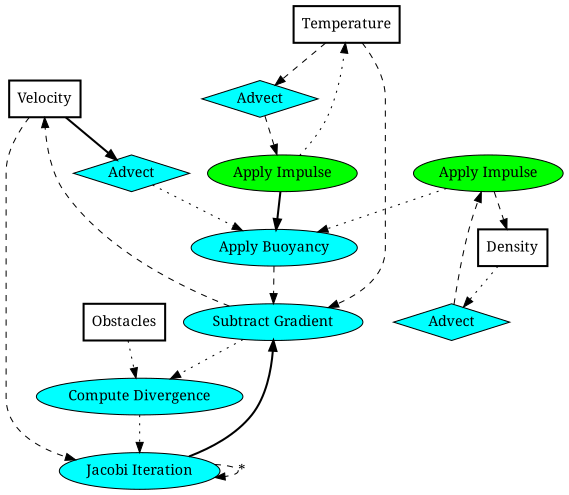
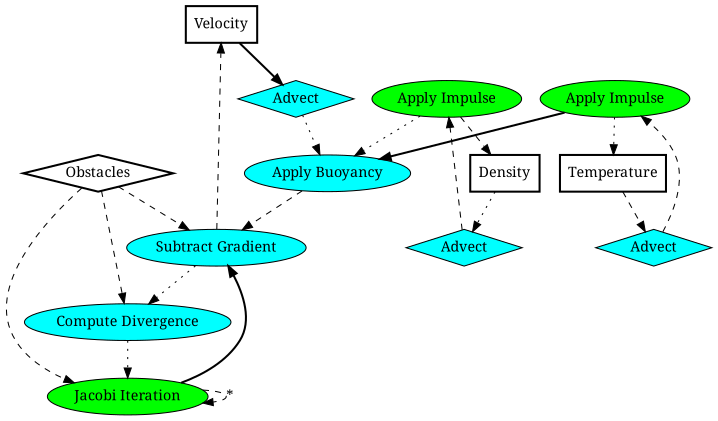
  digraph {
    fontname="Noto Serif"
    node [color=black fillcolor=cyan fontname="Noto Serif" shape=ellipse style=filled]
    edge [fontname="Noto Serif" style=dashed]
    Velocity [fillcolor=lightgray shape=box style=bold]
    n2 [label=Advect shape=diamond]
    n3 [label="Apply Buoyancy"]
-   Obstacles [fillcolor=lightgray shape=box style=bold]
+   Obstacles [fillcolor=lightgray shape=diamond style=bold]
    n5 [label="Compute Divergence"]
-   n6 [label="Jacobi Iteration"]
+   n6 [fillcolor=green label="Jacobi Iteration"]
    n7 [label="Subtract Gradient"]
    Density [fillcolor=lightgray shape=box style=bold]
    n9 [label=Advect shape=diamond]
    n10 [fillcolor=green label="Apply Impulse"]
    Temperature [fillcolor=lightgray shape=box style=bold]
    n12 [label=Advect shape=diamond]
    n13 [fillcolor=green label="Apply Impulse"]
    Junction [color=white fillcolor=white shape=point]
    Velocity -> n2 [style=bold]
    n2 -> n3 [style=dotted]
    n3 -> n7
-   Obstacles -> n5 [style=dotted]
-   Velocity -> n6
-   Temperature -> n7
+   Obstacles -> n5
+   Obstacles -> n6
+   Obstacles -> n7
    n5 -> n6 [style=dotted]
    n6 -> n6 [label="*"]
    n6 -> n7 [style=bold]
    n7 -> Velocity
    n7 -> n5 [style=dotted]
    Density -> n9 [style=dotted]
    n9 -> n10
    n10 -> n3 [style=dotted]
    n10 -> Density
    Temperature -> n12
    n12 -> n13
    n13 -> n3 [style=bold]
    n13 -> Temperature [style=dotted]
  }
